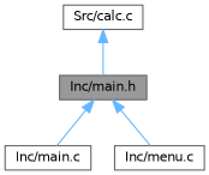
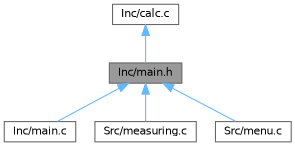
  digraph {
    node [color=grey40 fillcolor=white fontname=Helvetica fontsize=10 shape=box style=filled]
    edge [color=steelblue1 dir=back fontname=Helvetica fontsize=10 labelfontname=Helvetica labelfontsize=10 style=solid]
    n1 [color=gray40 fillcolor=grey60 fontcolor=black height=0.2 label="Inc/main.h" width=0.4]
    n2 [height=0.2 label="Inc/main.c" width=0.4]
-   n4 [height=0.2 label="Inc/menu.c" width=0.4]
-   n5 [height=0.2 label="Src/calc.c" width=0.4]
+   n3 [height=0.2 label="Src/measuring.c" width=0.4]
+   n4 [height=0.2 label="Src/menu.c" width=0.4]
+   n5 [height=0.2 label="Inc/calc.c" width=0.4]
    n1 -> n2
+   n1 -> n3
    n1 -> n4
    n5 -> n1
  }
